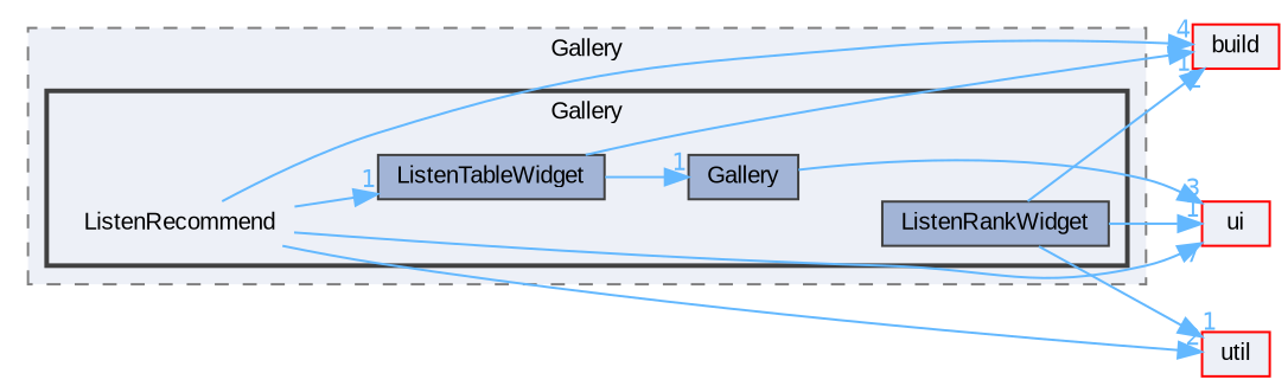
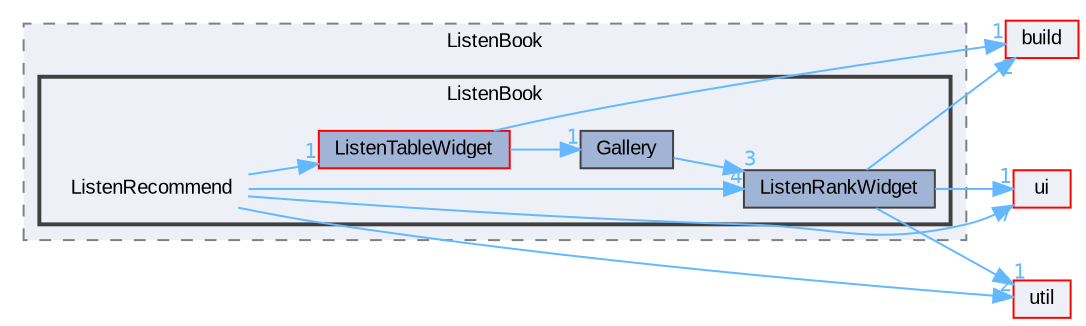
  digraph {
    compound=true
    rankdir=LR
    fontname="Liberation Sans"
    node [fontname="Liberation Sans" fontsize=10 shape=box color=grey25 fillcolor="#a2b4d6" style=filled]
    edge [color=steelblue1 fontcolor=steelblue1 fontname="Liberation Sans" fontsize=10 headlabel=1 labeldistance=1.5 labelfontname=Helvetica labelfontsize=10]
    n1 [height=0.2 label=ListenRecommend shape=plaintext width=0.4 color="" fillcolor="" style=""]
    n2 [height=0.2 label=Gallery width=0.4]
    n3 [height=0.2 label=ListenRankWidget width=0.4]
-   n4 [height=0.2 label=ListenTableWidget width=0.4]
+   n4 [color=red height=0.2 label=ListenTableWidget width=0.4]
    n5 [color=red fillcolor="#edf0f7" height=0.2 label=ui width=0.4]
    n6 [color=red fillcolor="#edf0f7" height=0.2 label=util width=0.4]
    n7 [color=red fillcolor="#edf0f7" height=0.2 label=build width=0.4]
    subgraph cluster_1 {
      bgcolor="#edf0f7"
      fontsize=10
-     label=Gallery
+     label=ListenBook
      pencolor=grey50
      style="filled,dashed"
      subgraph cluster_2 {
        bgcolor="#edf0f7"
        fontsize=10
        pencolor=grey25
        style="filled,bold"
        n1
        n2
        n3
        n4
      }
    }
    n1 -> n4
    n1 -> n5 [headlabel=7]
    n1 -> n6 [headlabel=2]
-   n1 -> n7 [headlabel=4]
-   n2 -> n5 [headlabel=3]
+   n1 -> n3 [headlabel=4]
+   n2 -> n3 [headlabel=3]
    n3 -> n5
    n3 -> n6
    n3 -> n7 [headlabel=2]
    n4 -> n2
    n4 -> n7
  }
